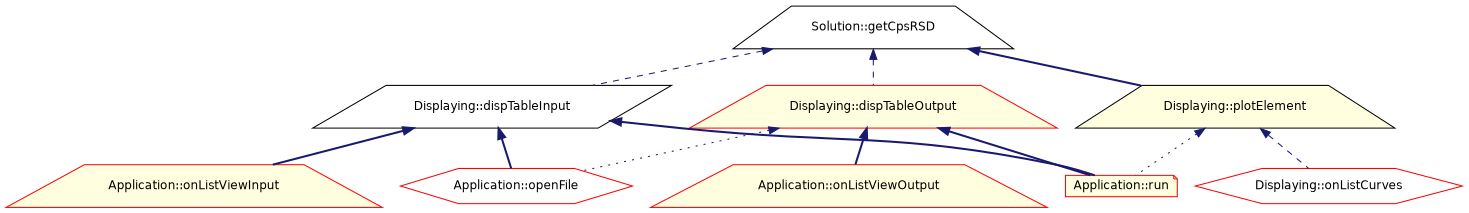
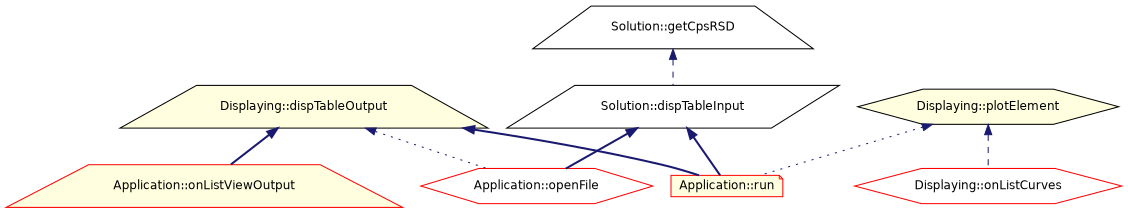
  digraph {
    rankdir=TB
    node [color=red fillcolor=lightyellow fontname=Helvetica fontsize=12 shape=trapezium style=filled]
    edge [color=midnightblue dir=back fontname=Helvetica fontsize=12 labelfontname=Helvetica labelfontsize=12 style=bold]
    n1 [color=black fillcolor=white fontcolor=black height=0.2 label="Solution::getCpsRSD" width=0.4]
-   n2 [color=black fillcolor=white height=0.2 label="Displaying::dispTableInput" shape=parallelogram width=0.4]
-   n3 [height=0.2 label="Displaying::dispTableOutput" width=0.4]
-   n4 [color=black height=0.2 label="Displaying::plotElement" width=0.4]
-   n5 [height=0.2 label="Application::onListViewInput" width=0.4]
+   n2 [color=black fillcolor=white height=0.2 label="Solution::dispTableInput" shape=parallelogram width=0.4]
+   n3 [color=black height=0.2 label="Displaying::dispTableOutput" width=0.4]
+   n4 [color=black height=0.2 label="Displaying::plotElement" shape=hexagon width=0.4]
    n6 [height=0.2 label="Application::run" shape=note width=0.4]
    n7 [fillcolor=white height=0.2 label="Application::openFile" shape=hexagon width=0.4]
    n8 [height=0.2 label="Application::onListViewOutput" width=0.4]
    n9 [fillcolor=white height=0.2 label="Displaying::onListCurves" shape=hexagon width=0.4]
    n1 -> n2 [style=dashed]
-   n1 -> n3 [style=dashed]
-   n1 -> n4
-   n2 -> n5
    n2 -> n6
    n2 -> n7
    n3 -> n6
    n3 -> n7 [style=dotted]
    n3 -> n8
    n4 -> n6 [style=dotted]
    n4 -> n9 [style=dashed]
  }
